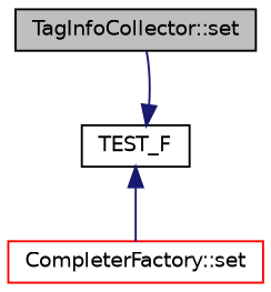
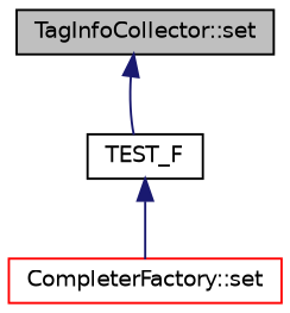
  digraph {
    rankdir=TB
    node [color=black fillcolor=white fontname=Helvetica fontsize=10 shape=record style=filled]
    edge [color=midnightblue dir=back fontname=Helvetica fontsize=10 labelfontname=Helvetica labelfontsize=10 style=solid]
    n1 [fillcolor=grey75 fontcolor=black height=0.2 label="TagInfoCollector::set" width=0.4]
    n2 [height=0.2 label=TEST_F width=0.4]
    n3 [color=red height=0.2 label="CompleterFactory::set" width=0.4]
-   n2 -> n1
+   n1 -> n2
    n2 -> n3
  }
